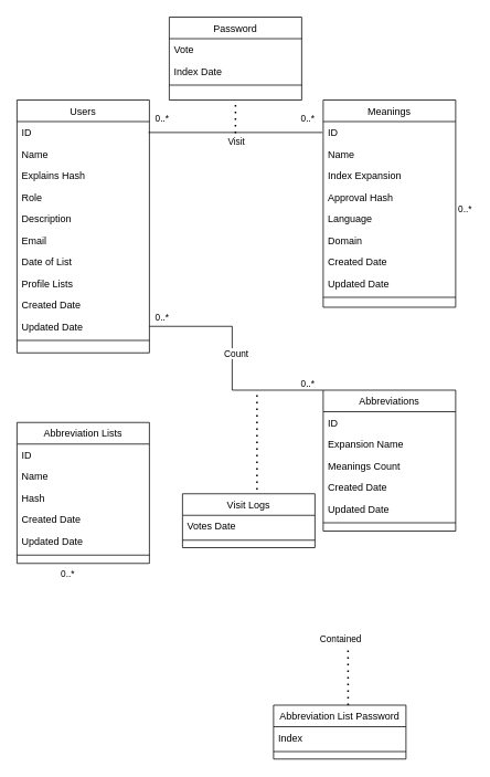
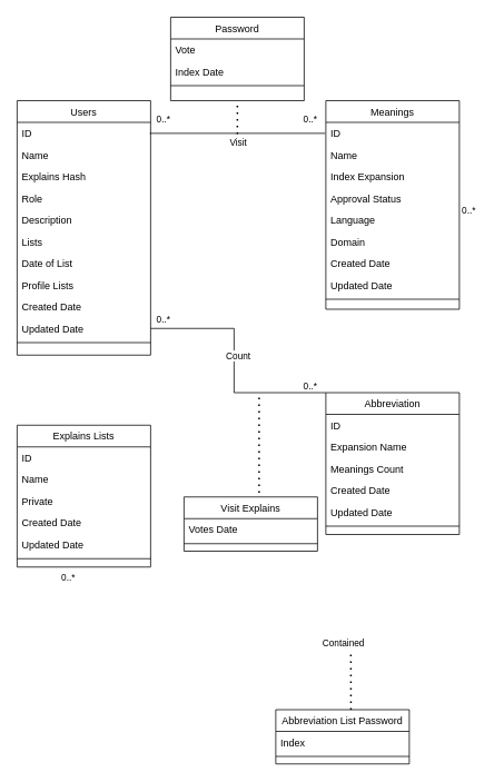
  <mxCell id="0" />
  <mxCell id="1" parent="0" />
  <mxCell id="2" value="Users" style="swimlane;fontStyle=0;align=center;verticalAlign=top;childLayout=stackLayout;horizontal=1;startSize=26;horizontalStack=0;resizeParent=1;resizeLast=0;collapsible=1;marginBottom=0;rounded=0;shadow=0;strokeWidth=1;" parent="1" vertex="1"><mxGeometry x="20" y="120" width="160" height="305" as="geometry"><mxRectangle x="130" y="380" width="160" height="26" as="alternateBounds" /></mxGeometry></mxCell>
  <mxCell id="3" value="ID" style="text;align=left;verticalAlign=top;spacingLeft=4;spacingRight=4;overflow=hidden;rotatable=0;points=[[0,0.5],[1,0.5]];portConstraint=eastwest;" parent="2" vertex="1"><mxGeometry y="26" width="160" height="26" as="geometry" /></mxCell>
  <mxCell id="4" value="Name" style="text;align=left;verticalAlign=top;spacingLeft=4;spacingRight=4;overflow=hidden;rotatable=0;points=[[0,0.5],[1,0.5]];portConstraint=eastwest;rounded=0;shadow=0;html=0;" parent="2" vertex="1"><mxGeometry y="52" width="160" height="26" as="geometry" /></mxCell>
  <mxCell id="5" value="Explains Hash" style="text;align=left;verticalAlign=top;spacingLeft=4;spacingRight=4;overflow=hidden;rotatable=0;points=[[0,0.5],[1,0.5]];portConstraint=eastwest;rounded=0;shadow=0;html=0;" vertex="1" parent="2"><mxGeometry y="78" width="160" height="26" as="geometry" /></mxCell>
  <mxCell id="6" value="Role" style="text;align=left;verticalAlign=top;spacingLeft=4;spacingRight=4;overflow=hidden;rotatable=0;points=[[0,0.5],[1,0.5]];portConstraint=eastwest;rounded=0;shadow=0;html=0;" vertex="1" parent="2"><mxGeometry y="104" width="160" height="26" as="geometry" /></mxCell>
  <mxCell id="7" value="Description" style="text;align=left;verticalAlign=top;spacingLeft=4;spacingRight=4;overflow=hidden;rotatable=0;points=[[0,0.5],[1,0.5]];portConstraint=eastwest;rounded=0;shadow=0;html=0;" vertex="1" parent="2"><mxGeometry y="130" width="160" height="26" as="geometry" /></mxCell>
- <mxCell id="8" value="Email" style="text;align=left;verticalAlign=top;spacingLeft=4;spacingRight=4;overflow=hidden;rotatable=0;points=[[0,0.5],[1,0.5]];portConstraint=eastwest;rounded=0;shadow=0;html=0;" vertex="1" parent="2"><mxGeometry y="156" width="160" height="26" as="geometry" /></mxCell>
+ <mxCell id="8" value="Lists" style="text;align=left;verticalAlign=top;spacingLeft=4;spacingRight=4;overflow=hidden;rotatable=0;points=[[0,0.5],[1,0.5]];portConstraint=eastwest;rounded=0;shadow=0;html=0;" vertex="1" parent="2"><mxGeometry y="156" width="160" height="26" as="geometry" /></mxCell>
  <mxCell id="9" value="Date of List" style="text;align=left;verticalAlign=top;spacingLeft=4;spacingRight=4;overflow=hidden;rotatable=0;points=[[0,0.5],[1,0.5]];portConstraint=eastwest;rounded=0;shadow=0;html=0;" vertex="1" parent="2"><mxGeometry y="182" width="160" height="26" as="geometry" /></mxCell>
  <mxCell id="10" value="Profile Lists" style="text;align=left;verticalAlign=top;spacingLeft=4;spacingRight=4;overflow=hidden;rotatable=0;points=[[0,0.5],[1,0.5]];portConstraint=eastwest;rounded=0;shadow=0;html=0;" vertex="1" parent="2"><mxGeometry y="208" width="160" height="26" as="geometry" /></mxCell>
  <mxCell id="11" value="Created Date" style="text;align=left;verticalAlign=top;spacingLeft=4;spacingRight=4;overflow=hidden;rotatable=0;points=[[0,0.5],[1,0.5]];portConstraint=eastwest;rounded=0;shadow=0;html=0;" vertex="1" parent="2"><mxGeometry y="234" width="160" height="26" as="geometry" /></mxCell>
  <mxCell id="12" value="Updated Date" style="text;align=left;verticalAlign=top;spacingLeft=4;spacingRight=4;overflow=hidden;rotatable=0;points=[[0,0.5],[1,0.5]];portConstraint=eastwest;rounded=0;shadow=0;html=0;" vertex="1" parent="2"><mxGeometry y="260" width="160" height="26" as="geometry" /></mxCell>
  <mxCell id="13" value="" style="line;html=1;strokeWidth=1;align=left;verticalAlign=middle;spacingTop=-1;spacingLeft=3;spacingRight=3;rotatable=0;labelPosition=right;points=[];portConstraint=eastwest;" parent="2" vertex="1"><mxGeometry y="286" width="160" height="8" as="geometry" /></mxCell>
- <mxCell id="14" value="Abbreviations&#10;" style="swimlane;fontStyle=0;align=center;verticalAlign=top;childLayout=stackLayout;horizontal=1;startSize=26;horizontalStack=0;resizeParent=1;resizeLast=0;collapsible=1;marginBottom=0;rounded=0;shadow=0;strokeWidth=1;" vertex="1" parent="1"><mxGeometry x="390" y="470" width="160" height="170" as="geometry"><mxRectangle x="130" y="380" width="160" height="26" as="alternateBounds" /></mxGeometry></mxCell>
+ <mxCell id="14" value="Abbreviation&#10;" style="swimlane;fontStyle=0;align=center;verticalAlign=top;childLayout=stackLayout;horizontal=1;startSize=26;horizontalStack=0;resizeParent=1;resizeLast=0;collapsible=1;marginBottom=0;rounded=0;shadow=0;strokeWidth=1;" vertex="1" parent="1"><mxGeometry x="390" y="470" width="160" height="170" as="geometry"><mxRectangle x="130" y="380" width="160" height="26" as="alternateBounds" /></mxGeometry></mxCell>
  <mxCell id="15" value="ID" style="text;align=left;verticalAlign=top;spacingLeft=4;spacingRight=4;overflow=hidden;rotatable=0;points=[[0,0.5],[1,0.5]];portConstraint=eastwest;" vertex="1" parent="14"><mxGeometry y="26" width="160" height="26" as="geometry" /></mxCell>
  <mxCell id="16" value="Expansion Name" style="text;align=left;verticalAlign=top;spacingLeft=4;spacingRight=4;overflow=hidden;rotatable=0;points=[[0,0.5],[1,0.5]];portConstraint=eastwest;rounded=0;shadow=0;html=0;" vertex="1" parent="14"><mxGeometry y="52" width="160" height="26" as="geometry" /></mxCell>
  <mxCell id="17" value="Meanings Count" style="text;align=left;verticalAlign=top;spacingLeft=4;spacingRight=4;overflow=hidden;rotatable=0;points=[[0,0.5],[1,0.5]];portConstraint=eastwest;rounded=0;shadow=0;html=0;" vertex="1" parent="14"><mxGeometry y="78" width="160" height="26" as="geometry" /></mxCell>
  <mxCell id="18" value="Created Date" style="text;align=left;verticalAlign=top;spacingLeft=4;spacingRight=4;overflow=hidden;rotatable=0;points=[[0,0.5],[1,0.5]];portConstraint=eastwest;rounded=0;shadow=0;html=0;" vertex="1" parent="14"><mxGeometry y="104" width="160" height="26" as="geometry" /></mxCell>
  <mxCell id="19" value="Updated Date" style="text;align=left;verticalAlign=top;spacingLeft=4;spacingRight=4;overflow=hidden;rotatable=0;points=[[0,0.5],[1,0.5]];portConstraint=eastwest;rounded=0;shadow=0;html=0;" vertex="1" parent="14"><mxGeometry y="130" width="160" height="26" as="geometry" /></mxCell>
  <mxCell id="20" value="" style="line;html=1;strokeWidth=1;align=left;verticalAlign=middle;spacingTop=-1;spacingLeft=3;spacingRight=3;rotatable=0;labelPosition=right;points=[];portConstraint=eastwest;" vertex="1" parent="14"><mxGeometry y="156" width="160" height="8" as="geometry" /></mxCell>
- <mxCell id="21" value="Abbreviation Lists" style="swimlane;fontStyle=0;align=center;verticalAlign=top;childLayout=stackLayout;horizontal=1;startSize=26;horizontalStack=0;resizeParent=1;resizeLast=0;collapsible=1;marginBottom=0;rounded=0;shadow=0;strokeWidth=1;" vertex="1" parent="1"><mxGeometry x="20" y="509" width="160" height="170" as="geometry"><mxRectangle x="130" y="380" width="160" height="26" as="alternateBounds" /></mxGeometry></mxCell>
+ <mxCell id="21" value="Explains Lists" style="swimlane;fontStyle=0;align=center;verticalAlign=top;childLayout=stackLayout;horizontal=1;startSize=26;horizontalStack=0;resizeParent=1;resizeLast=0;collapsible=1;marginBottom=0;rounded=0;shadow=0;strokeWidth=1;" vertex="1" parent="1"><mxGeometry x="20" y="509" width="160" height="170" as="geometry"><mxRectangle x="130" y="380" width="160" height="26" as="alternateBounds" /></mxGeometry></mxCell>
  <mxCell id="22" value="ID" style="text;align=left;verticalAlign=top;spacingLeft=4;spacingRight=4;overflow=hidden;rotatable=0;points=[[0,0.5],[1,0.5]];portConstraint=eastwest;" vertex="1" parent="21"><mxGeometry y="26" width="160" height="26" as="geometry" /></mxCell>
  <mxCell id="23" value="Name" style="text;align=left;verticalAlign=top;spacingLeft=4;spacingRight=4;overflow=hidden;rotatable=0;points=[[0,0.5],[1,0.5]];portConstraint=eastwest;rounded=0;shadow=0;html=0;" vertex="1" parent="21"><mxGeometry y="52" width="160" height="26" as="geometry" /></mxCell>
- <mxCell id="24" value="Hash" style="text;align=left;verticalAlign=top;spacingLeft=4;spacingRight=4;overflow=hidden;rotatable=0;points=[[0,0.5],[1,0.5]];portConstraint=eastwest;rounded=0;shadow=0;html=0;" vertex="1" parent="21"><mxGeometry y="78" width="160" height="26" as="geometry" /></mxCell>
+ <mxCell id="24" value="Private" style="text;align=left;verticalAlign=top;spacingLeft=4;spacingRight=4;overflow=hidden;rotatable=0;points=[[0,0.5],[1,0.5]];portConstraint=eastwest;rounded=0;shadow=0;html=0;" vertex="1" parent="21"><mxGeometry y="78" width="160" height="26" as="geometry" /></mxCell>
  <mxCell id="25" value="Created Date" style="text;align=left;verticalAlign=top;spacingLeft=4;spacingRight=4;overflow=hidden;rotatable=0;points=[[0,0.5],[1,0.5]];portConstraint=eastwest;rounded=0;shadow=0;html=0;" vertex="1" parent="21"><mxGeometry y="104" width="160" height="26" as="geometry" /></mxCell>
  <mxCell id="26" value="Updated Date" style="text;align=left;verticalAlign=top;spacingLeft=4;spacingRight=4;overflow=hidden;rotatable=0;points=[[0,0.5],[1,0.5]];portConstraint=eastwest;rounded=0;shadow=0;html=0;" vertex="1" parent="21"><mxGeometry y="130" width="160" height="26" as="geometry" /></mxCell>
  <mxCell id="27" value="" style="line;html=1;strokeWidth=1;align=left;verticalAlign=middle;spacingTop=-1;spacingLeft=3;spacingRight=3;rotatable=0;labelPosition=right;points=[];portConstraint=eastwest;" vertex="1" parent="21"><mxGeometry y="156" width="160" height="8" as="geometry" /></mxCell>
  <mxCell id="28" value="Meanings" style="swimlane;fontStyle=0;align=center;verticalAlign=top;childLayout=stackLayout;horizontal=1;startSize=26;horizontalStack=0;resizeParent=1;resizeLast=0;collapsible=1;marginBottom=0;rounded=0;shadow=0;strokeWidth=1;" vertex="1" parent="1"><mxGeometry x="390" y="120" width="160" height="250" as="geometry"><mxRectangle x="130" y="380" width="160" height="26" as="alternateBounds" /></mxGeometry></mxCell>
  <mxCell id="29" value="ID" style="text;align=left;verticalAlign=top;spacingLeft=4;spacingRight=4;overflow=hidden;rotatable=0;points=[[0,0.5],[1,0.5]];portConstraint=eastwest;" vertex="1" parent="28"><mxGeometry y="26" width="160" height="26" as="geometry" /></mxCell>
  <mxCell id="30" value="Name" style="text;align=left;verticalAlign=top;spacingLeft=4;spacingRight=4;overflow=hidden;rotatable=0;points=[[0,0.5],[1,0.5]];portConstraint=eastwest;rounded=0;shadow=0;html=0;" vertex="1" parent="28"><mxGeometry y="52" width="160" height="26" as="geometry" /></mxCell>
  <mxCell id="31" value="Index Expansion" style="text;align=left;verticalAlign=top;spacingLeft=4;spacingRight=4;overflow=hidden;rotatable=0;points=[[0,0.5],[1,0.5]];portConstraint=eastwest;rounded=0;shadow=0;html=0;" vertex="1" parent="28"><mxGeometry y="78" width="160" height="26" as="geometry" /></mxCell>
- <mxCell id="32" value="Approval Hash" style="text;align=left;verticalAlign=top;spacingLeft=4;spacingRight=4;overflow=hidden;rotatable=0;points=[[0,0.5],[1,0.5]];portConstraint=eastwest;rounded=0;shadow=0;html=0;" vertex="1" parent="28"><mxGeometry y="104" width="160" height="26" as="geometry" /></mxCell>
+ <mxCell id="32" value="Approval Status" style="text;align=left;verticalAlign=top;spacingLeft=4;spacingRight=4;overflow=hidden;rotatable=0;points=[[0,0.5],[1,0.5]];portConstraint=eastwest;rounded=0;shadow=0;html=0;" vertex="1" parent="28"><mxGeometry y="104" width="160" height="26" as="geometry" /></mxCell>
  <mxCell id="33" value="Language" style="text;align=left;verticalAlign=top;spacingLeft=4;spacingRight=4;overflow=hidden;rotatable=0;points=[[0,0.5],[1,0.5]];portConstraint=eastwest;rounded=0;shadow=0;html=0;" vertex="1" parent="28"><mxGeometry y="130" width="160" height="26" as="geometry" /></mxCell>
  <mxCell id="34" value="Domain" style="text;align=left;verticalAlign=top;spacingLeft=4;spacingRight=4;overflow=hidden;rotatable=0;points=[[0,0.5],[1,0.5]];portConstraint=eastwest;rounded=0;shadow=0;html=0;" vertex="1" parent="28"><mxGeometry y="156" width="160" height="26" as="geometry" /></mxCell>
  <mxCell id="35" value="Created Date" style="text;align=left;verticalAlign=top;spacingLeft=4;spacingRight=4;overflow=hidden;rotatable=0;points=[[0,0.5],[1,0.5]];portConstraint=eastwest;rounded=0;shadow=0;html=0;" vertex="1" parent="28"><mxGeometry y="182" width="160" height="26" as="geometry" /></mxCell>
  <mxCell id="36" value="Updated Date" style="text;align=left;verticalAlign=top;spacingLeft=4;spacingRight=4;overflow=hidden;rotatable=0;points=[[0,0.5],[1,0.5]];portConstraint=eastwest;rounded=0;shadow=0;html=0;" vertex="1" parent="28"><mxGeometry y="208" width="160" height="26" as="geometry" /></mxCell>
  <mxCell id="37" value="" style="line;html=1;strokeWidth=1;align=left;verticalAlign=middle;spacingTop=-1;spacingLeft=3;spacingRight=3;rotatable=0;labelPosition=right;points=[];portConstraint=eastwest;" vertex="1" parent="28"><mxGeometry y="234" width="160" height="8" as="geometry" /></mxCell>
  <mxCell id="38" value="Password" style="swimlane;fontStyle=0;align=center;verticalAlign=top;childLayout=stackLayout;horizontal=1;startSize=26;horizontalStack=0;resizeParent=1;resizeLast=0;collapsible=1;marginBottom=0;rounded=0;shadow=0;strokeWidth=1;" vertex="1" parent="1"><mxGeometry x="204" y="20" width="160" height="100" as="geometry"><mxRectangle x="130" y="380" width="160" height="26" as="alternateBounds" /></mxGeometry></mxCell>
  <mxCell id="39" value="Vote" style="text;align=left;verticalAlign=top;spacingLeft=4;spacingRight=4;overflow=hidden;rotatable=0;points=[[0,0.5],[1,0.5]];portConstraint=eastwest;rounded=0;shadow=0;html=0;" vertex="1" parent="38"><mxGeometry y="26" width="160" height="26" as="geometry" /></mxCell>
  <mxCell id="40" value="Index Date" style="text;align=left;verticalAlign=top;spacingLeft=4;spacingRight=4;overflow=hidden;rotatable=0;points=[[0,0.5],[1,0.5]];portConstraint=eastwest;rounded=0;shadow=0;html=0;" vertex="1" parent="38"><mxGeometry y="52" width="160" height="26" as="geometry" /></mxCell>
  <mxCell id="41" value="" style="line;html=1;strokeWidth=1;align=left;verticalAlign=middle;spacingTop=-1;spacingLeft=3;spacingRight=3;rotatable=0;labelPosition=right;points=[];portConstraint=eastwest;" vertex="1" parent="38"><mxGeometry y="78" width="160" height="8" as="geometry" /></mxCell>
  <mxCell id="42" value="" style="endArrow=none;html=1;rounded=0;exitX=1;exitY=0.5;exitDx=0;exitDy=0;entryX=0;entryY=0.5;entryDx=0;entryDy=0;" edge="1" parent="1"><mxGeometry width="50" height="50" relative="1" as="geometry"><mxPoint x="179" y="159.17" as="sourcePoint" /><mxPoint x="389" y="159.17" as="targetPoint" /></mxGeometry></mxCell>
  <mxCell id="43" value="" style="endArrow=none;dashed=1;html=1;dashPattern=1 3;strokeWidth=2;rounded=0;entryX=0.5;entryY=1;entryDx=0;entryDy=0;" edge="1" parent="1" target="38"><mxGeometry width="50" height="50" relative="1" as="geometry"><mxPoint x="284" y="160" as="sourcePoint" /><mxPoint x="230" y="250" as="targetPoint" /></mxGeometry></mxCell>
  <mxCell id="44" value="0..*" style="edgeLabel;resizable=0;html=1;;align=right;verticalAlign=bottom;" connectable="0" vertex="1" parent="1"><mxGeometry x="204" y="150" as="geometry" /></mxCell>
  <mxCell id="45" value="0..*" style="edgeLabel;resizable=0;html=1;;align=right;verticalAlign=bottom;" connectable="0" vertex="1" parent="1"><mxGeometry x="380" y="150" as="geometry" /></mxCell>
  <mxCell id="46" value="Visit" style="edgeLabel;resizable=0;html=1;;align=center;verticalAlign=middle;" connectable="0" vertex="1" parent="1"><mxGeometry x="284" y="170" as="geometry" /></mxCell>
  <mxCell id="47" value="" style="endArrow=none;html=1;rounded=0;exitX=1;exitY=0.5;exitDx=0;exitDy=0;entryX=0;entryY=0;entryDx=0;entryDy=0;" edge="1" parent="1" source="12" target="14"><mxGeometry width="50" height="50" relative="1" as="geometry"><mxPoint x="360" y="500" as="sourcePoint" /><mxPoint x="410" y="450" as="targetPoint" /><Array as="points"><mxPoint x="280" y="393" /><mxPoint x="280" y="470" /></Array></mxGeometry></mxCell>
- <mxCell id="48" value="Visit Logs" style="swimlane;fontStyle=0;align=center;verticalAlign=top;childLayout=stackLayout;horizontal=1;startSize=26;horizontalStack=0;resizeParent=1;resizeLast=0;collapsible=1;marginBottom=0;rounded=0;shadow=0;strokeWidth=1;" vertex="1" parent="1"><mxGeometry x="220" y="595" width="160" height="65" as="geometry"><mxRectangle x="130" y="380" width="160" height="26" as="alternateBounds" /></mxGeometry></mxCell>
+ <mxCell id="48" value="Visit Explains" style="swimlane;fontStyle=0;align=center;verticalAlign=top;childLayout=stackLayout;horizontal=1;startSize=26;horizontalStack=0;resizeParent=1;resizeLast=0;collapsible=1;marginBottom=0;rounded=0;shadow=0;strokeWidth=1;" vertex="1" parent="1"><mxGeometry x="220" y="595" width="160" height="65" as="geometry"><mxRectangle x="130" y="380" width="160" height="26" as="alternateBounds" /></mxGeometry></mxCell>
  <mxCell id="49" value="Votes Date" style="text;align=left;verticalAlign=top;spacingLeft=4;spacingRight=4;overflow=hidden;rotatable=0;points=[[0,0.5],[1,0.5]];portConstraint=eastwest;rounded=0;shadow=0;html=0;" vertex="1" parent="48"><mxGeometry y="26" width="160" height="26" as="geometry" /></mxCell>
  <mxCell id="50" value="" style="line;html=1;strokeWidth=1;align=left;verticalAlign=middle;spacingTop=-1;spacingLeft=3;spacingRight=3;rotatable=0;labelPosition=right;points=[];portConstraint=eastwest;" vertex="1" parent="48"><mxGeometry y="52" width="160" height="8" as="geometry" /></mxCell>
  <mxCell id="51" value="" style="endArrow=none;dashed=1;html=1;dashPattern=1 3;strokeWidth=2;rounded=0;" edge="1" parent="1"><mxGeometry width="50" height="50" relative="1" as="geometry"><mxPoint x="310" y="590" as="sourcePoint" /><mxPoint x="310" y="470" as="targetPoint" /></mxGeometry></mxCell>
  <mxCell id="52" value="0..*" style="edgeLabel;resizable=0;html=1;;align=right;verticalAlign=bottom;" connectable="0" vertex="1" parent="1"><mxGeometry x="204" y="390" as="geometry" /></mxCell>
  <mxCell id="53" value="0..*" style="edgeLabel;resizable=0;html=1;;align=right;verticalAlign=bottom;" connectable="0" vertex="1" parent="1"><mxGeometry x="380" y="470" as="geometry" /></mxCell>
  <mxCell id="54" value="Abbreviation List Password" style="swimlane;fontStyle=0;align=center;verticalAlign=top;childLayout=stackLayout;horizontal=1;startSize=26;horizontalStack=0;resizeParent=1;resizeLast=0;collapsible=1;marginBottom=0;rounded=0;shadow=0;strokeWidth=1;" vertex="1" parent="1"><mxGeometry x="330" y="850" width="160" height="65" as="geometry"><mxRectangle x="130" y="380" width="160" height="26" as="alternateBounds" /></mxGeometry></mxCell>
  <mxCell id="55" value="Index" style="text;align=left;verticalAlign=top;spacingLeft=4;spacingRight=4;overflow=hidden;rotatable=0;points=[[0,0.5],[1,0.5]];portConstraint=eastwest;rounded=0;shadow=0;html=0;" vertex="1" parent="54"><mxGeometry y="26" width="160" height="26" as="geometry" /></mxCell>
  <mxCell id="56" value="" style="line;html=1;strokeWidth=1;align=left;verticalAlign=middle;spacingTop=-1;spacingLeft=3;spacingRight=3;rotatable=0;labelPosition=right;points=[];portConstraint=eastwest;" vertex="1" parent="54"><mxGeometry y="52" width="160" height="8" as="geometry" /></mxCell>
  <mxCell id="57" value="0..*" style="edgeLabel;resizable=0;html=1;;align=right;verticalAlign=bottom;" connectable="0" vertex="1" parent="1"><mxGeometry x="90" y="700" as="geometry" /></mxCell>
  <mxCell id="58" value="0..*" style="edgeLabel;resizable=0;html=1;;align=right;verticalAlign=bottom;" connectable="0" vertex="1" parent="1"><mxGeometry x="570" y="260" as="geometry" /></mxCell>
  <mxCell id="59" value="" style="endArrow=none;dashed=1;html=1;dashPattern=1 3;strokeWidth=2;rounded=0;exitX=0.563;exitY=0;exitDx=0;exitDy=0;exitPerimeter=0;" edge="1" parent="1" source="54"><mxGeometry width="50" height="50" relative="1" as="geometry"><mxPoint x="320" y="670" as="sourcePoint" /><mxPoint x="420" y="780" as="targetPoint" /></mxGeometry></mxCell>
  <mxCell id="60" value="Count" style="edgeLabel;resizable=0;html=1;;align=center;verticalAlign=middle;" connectable="0" vertex="1" parent="1"><mxGeometry x="284" y="425" as="geometry" /></mxCell>
  <mxCell id="61" value="Contained" style="edgeLabel;resizable=0;html=1;;align=center;verticalAlign=middle;" connectable="0" vertex="1" parent="1"><mxGeometry x="410" y="770" as="geometry" /></mxCell>
